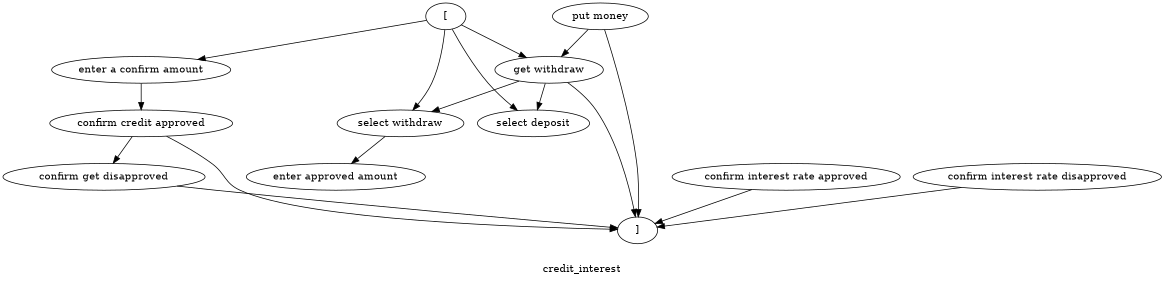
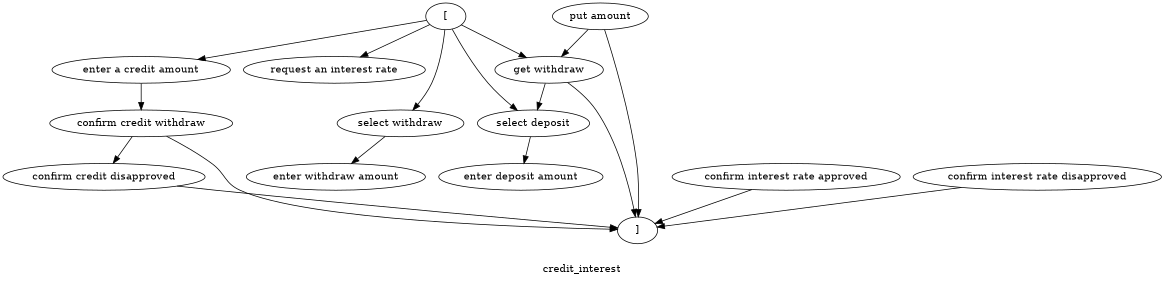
  digraph {
    label=credit_interest
    rankdir=TB
    n1 [label="get withdraw"]
    n2 [label="]"]
    n3 [label="select deposit"]
    n4 [label="select withdraw"]
-   n6 [label="enter approved amount"]
+   n5 [label="enter deposit amount"]
+   n6 [label="enter withdraw amount"]
    n7 [label="["]
-   n8 [label="enter a confirm amount"]
-   n10 [label="confirm credit approved"]
-   n11 [label="put money"]
-   n12 [label="confirm get disapproved"]
+   n8 [label="enter a credit amount"]
+   n9 [label="request an interest rate"]
+   n10 [label="confirm credit withdraw"]
+   n11 [label="put amount"]
+   n12 [label="confirm credit disapproved"]
    n13 [label="confirm interest rate approved"]
    n14 [label="confirm interest rate disapproved"]
    n1 -> n2
    n1 -> n3
-   n1 -> n4
+   n3 -> n5
    n4 -> n6
    n7 -> n1
    n7 -> n3
    n7 -> n4
    n7 -> n8
+   n7 -> n9
    n8 -> n10
    n10 -> n2
    n10 -> n12
    n11 -> n1
    n11 -> n2
    n12 -> n2
    n13 -> n2
    n14 -> n2
  }
